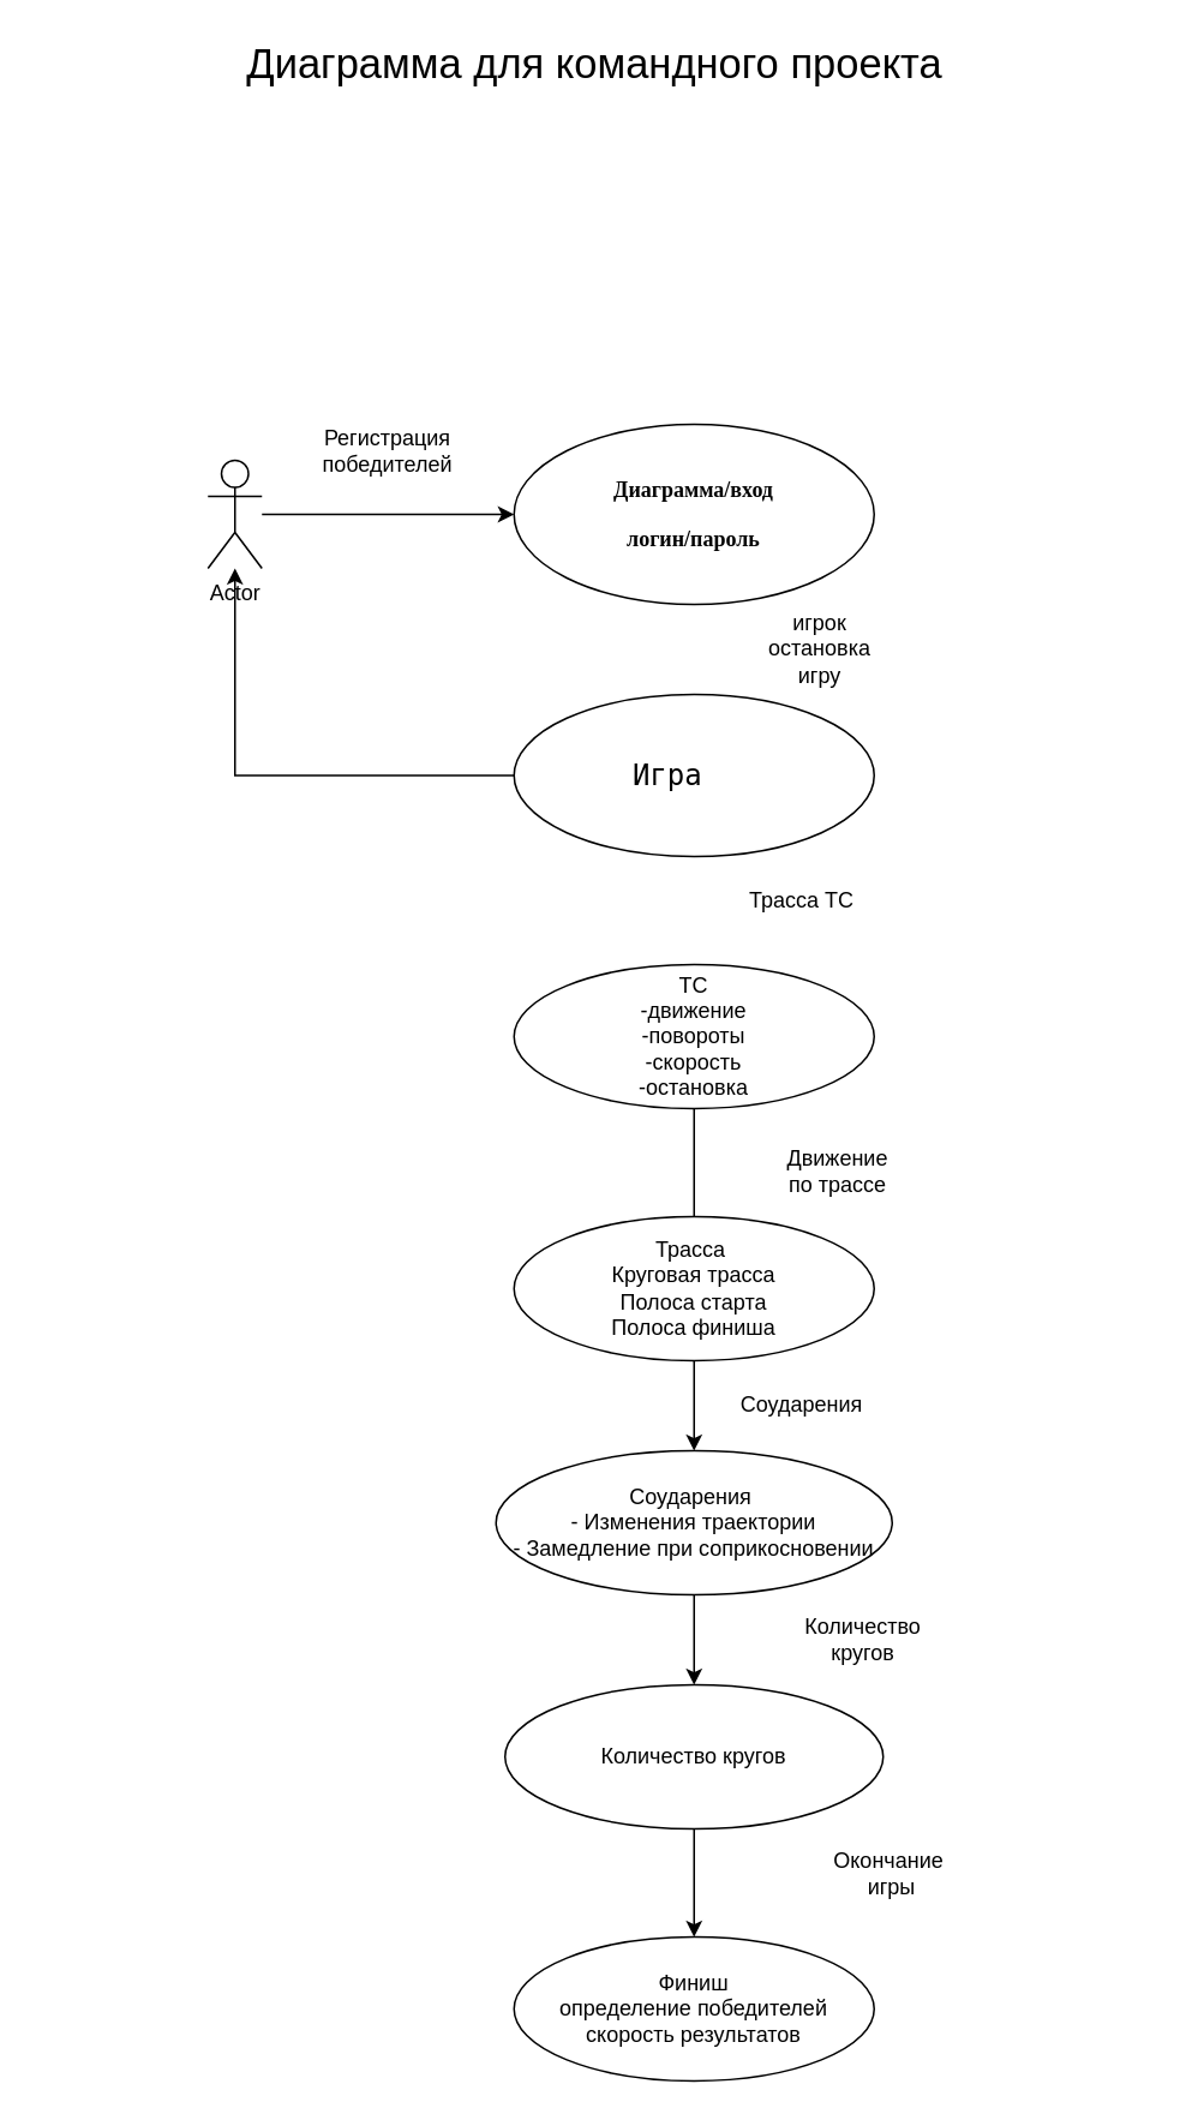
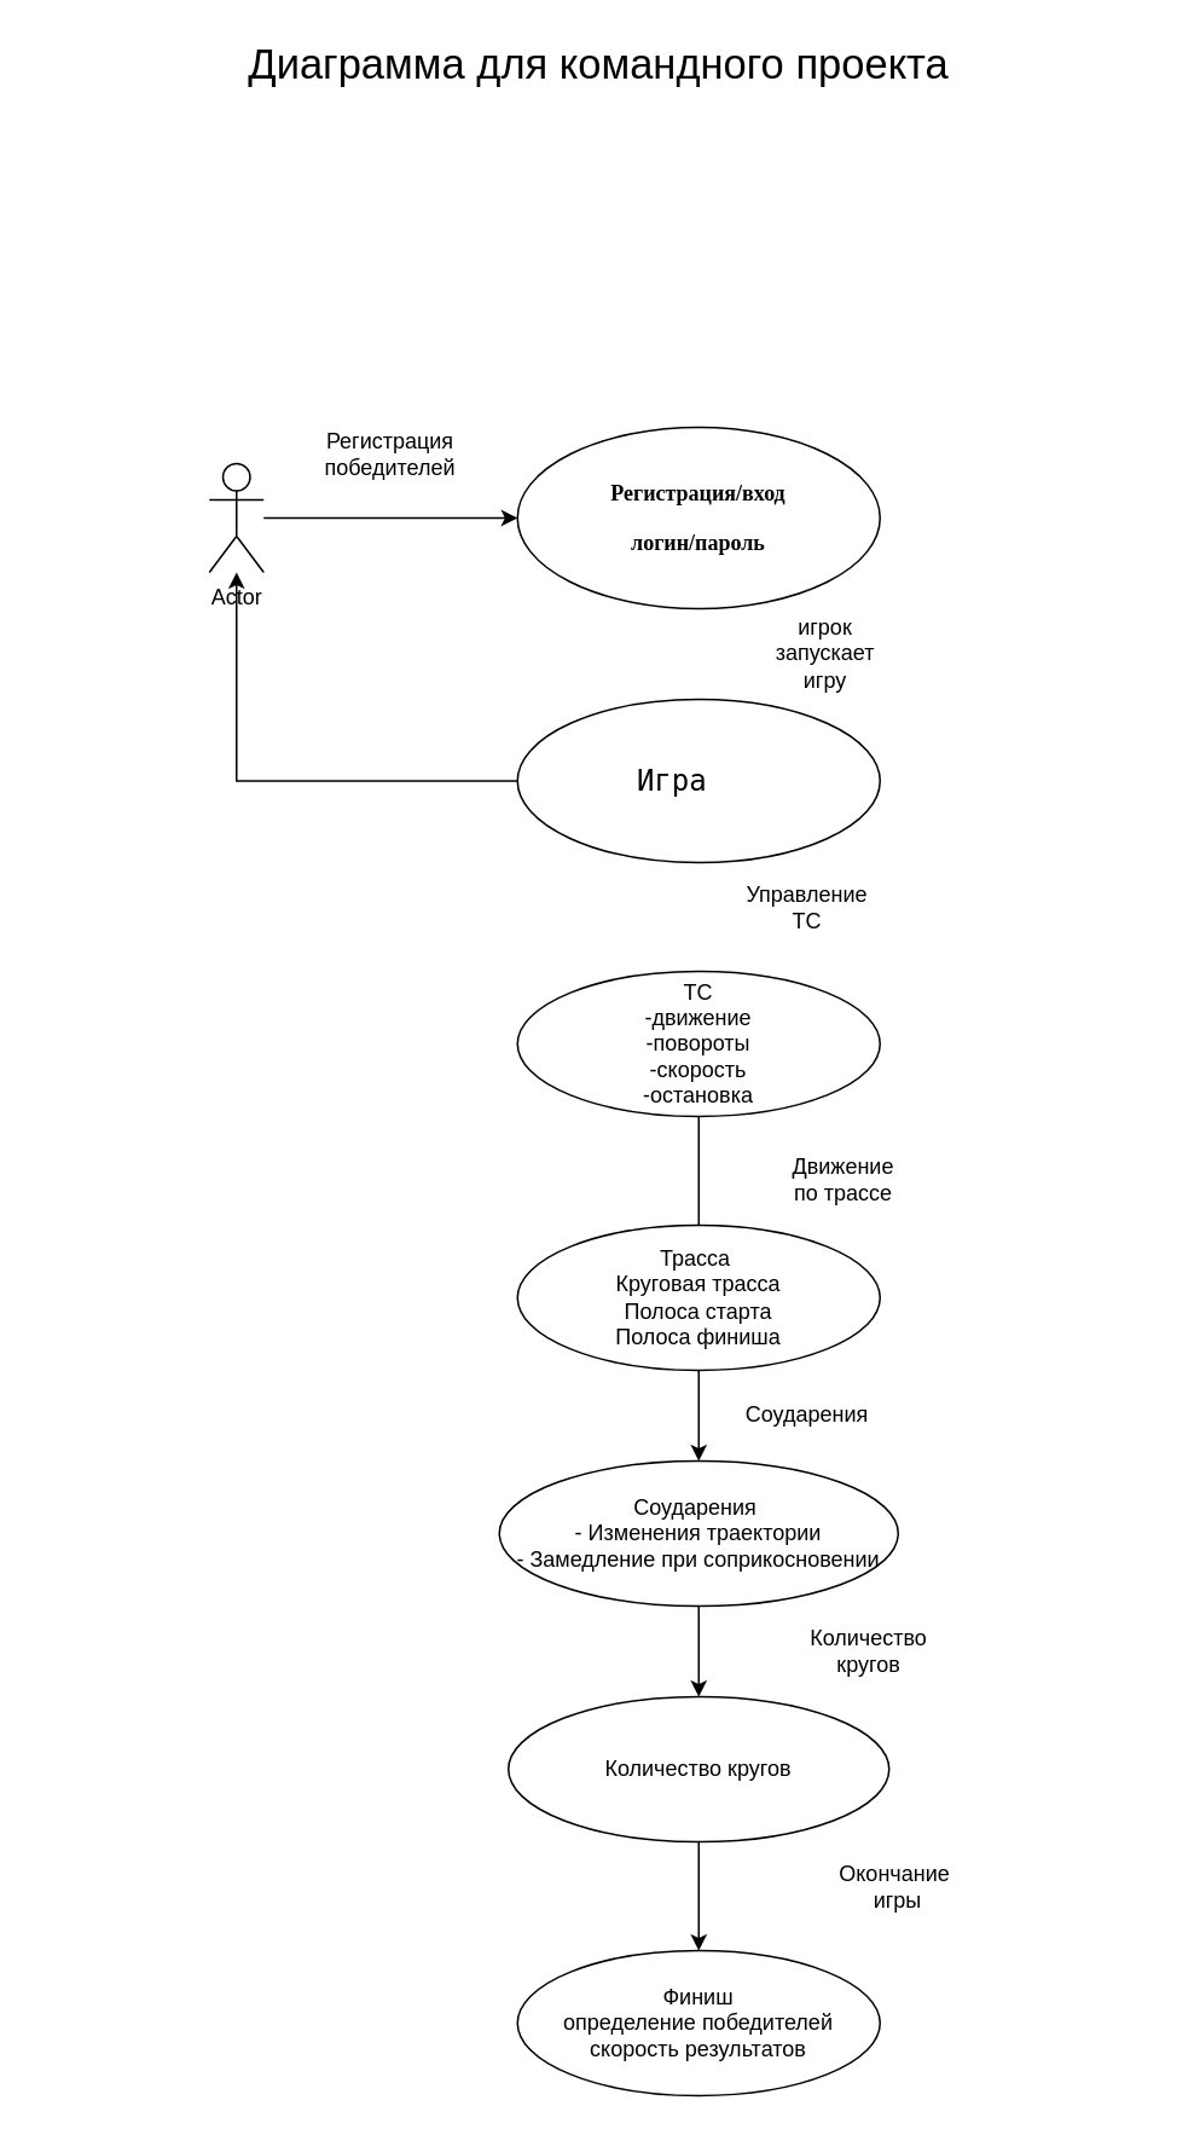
  <mxCell id="0" />
  <mxCell id="1" parent="0" />
  <mxCell id="2" value="Финиш&lt;div&gt;определение победителей&lt;/div&gt;&lt;div&gt;скорость результатов&lt;/div&gt;" style="ellipse;whiteSpace=wrap;html=1;" parent="1" vertex="1"><mxGeometry x="285" y="1075" width="200" height="80" as="geometry" /></mxCell>
  <mxCell id="3" value="" style="edgeStyle=orthogonalEdgeStyle;rounded=0;orthogonalLoop=1;jettySize=auto;html=1;" edge="1" parent="1" source="4" target="2"><mxGeometry relative="1" as="geometry" /></mxCell>
  <mxCell id="4" value="Количество кругов" style="ellipse;whiteSpace=wrap;html=1;" parent="1" vertex="1"><mxGeometry x="280" y="935" width="210" height="80" as="geometry" /></mxCell>
  <mxCell id="5" value="Actor" style="shape=umlActor;verticalLabelPosition=bottom;verticalAlign=top;html=1;outlineConnect=0;" parent="1" vertex="1"><mxGeometry x="115" y="255" width="30" height="60" as="geometry" /></mxCell>
  <mxCell id="6" value="" style="edgeStyle=orthogonalEdgeStyle;rounded=0;orthogonalLoop=1;jettySize=auto;html=1;" edge="1" parent="1" source="7" target="4"><mxGeometry relative="1" as="geometry" /></mxCell>
  <mxCell id="7" value="Соударения&amp;nbsp;&lt;div&gt;- Изменения траектории&lt;/div&gt;&lt;div&gt;- Замедление при соприкосновении&lt;/div&gt;" style="ellipse;whiteSpace=wrap;html=1;" parent="1" vertex="1"><mxGeometry x="275" y="805" width="220" height="80" as="geometry" /></mxCell>
  <mxCell id="8" style="edgeStyle=orthogonalEdgeStyle;rounded=0;orthogonalLoop=1;jettySize=auto;html=1;" edge="1" parent="1" source="9"><mxGeometry relative="1" as="geometry"><mxPoint x="385" y="695" as="targetPoint" /></mxGeometry></mxCell>
  <mxCell id="9" value="ТС&lt;div&gt;-движение&lt;/div&gt;&lt;div&gt;-повороты&lt;/div&gt;&lt;div&gt;-скорость&lt;/div&gt;&lt;div&gt;-остановка&lt;/div&gt;" style="ellipse;whiteSpace=wrap;html=1;" parent="1" vertex="1"><mxGeometry x="285" y="535" width="200" height="80" as="geometry" /></mxCell>
  <mxCell id="10" style="edgeStyle=orthogonalEdgeStyle;rounded=0;orthogonalLoop=1;jettySize=auto;html=1;entryX=0.5;entryY=0;entryDx=0;entryDy=0;" edge="1" parent="1" source="11" target="7"><mxGeometry relative="1" as="geometry" /></mxCell>
  <mxCell id="11" value="Трасса&amp;nbsp;&lt;div&gt;Круговая трасса&lt;/div&gt;&lt;div&gt;Полоса старта&lt;/div&gt;&lt;div&gt;Полоса финиша&lt;/div&gt;" style="ellipse;whiteSpace=wrap;html=1;" parent="1" vertex="1"><mxGeometry x="285" y="675" width="200" height="80" as="geometry" /></mxCell>
  <mxCell id="12" style="edgeStyle=orthogonalEdgeStyle;rounded=0;orthogonalLoop=1;jettySize=auto;html=1;" edge="1" parent="1" source="13" target="5"><mxGeometry relative="1" as="geometry" /></mxCell>
  <mxCell id="13" value="&lt;div style=&quot;&quot;&gt;&lt;pre style=&quot;font-family: &amp;quot;JetBrains Mono&amp;quot;, monospace;&quot;&gt;&lt;font style=&quot;font-size: 16px;&quot;&gt;Игра   &lt;/font&gt;&lt;/pre&gt;&lt;/div&gt;" style="ellipse;whiteSpace=wrap;html=1;" parent="1" vertex="1"><mxGeometry x="285" y="385" width="200" height="90" as="geometry" /></mxCell>
- <mxCell id="14" value="игрок остановка игру" style="text;html=1;align=center;verticalAlign=middle;whiteSpace=wrap;rounded=0;" parent="1" vertex="1"><mxGeometry x="425" y="345" width="60" height="30" as="geometry" /></mxCell>
- <mxCell id="15" value="Трасса ТС" style="text;html=1;align=center;verticalAlign=middle;whiteSpace=wrap;rounded=0;" vertex="1" parent="1"><mxGeometry x="415" y="485" width="60" height="30" as="geometry" /></mxCell>
+ <mxCell id="14" value="игрок запускает игру" style="text;html=1;align=center;verticalAlign=middle;whiteSpace=wrap;rounded=0;" parent="1" vertex="1"><mxGeometry x="425" y="345" width="60" height="30" as="geometry" /></mxCell>
+ <mxCell id="15" value="Управление ТС" style="text;html=1;align=center;verticalAlign=middle;whiteSpace=wrap;rounded=0;" vertex="1" parent="1"><mxGeometry x="415" y="485" width="60" height="30" as="geometry" /></mxCell>
  <mxCell id="16" value="Движение по трассе" style="text;html=1;align=center;verticalAlign=middle;whiteSpace=wrap;rounded=0;" vertex="1" parent="1"><mxGeometry x="435" y="635" width="60" height="30" as="geometry" /></mxCell>
  <mxCell id="17" value="Соударения" style="text;html=1;align=center;verticalAlign=middle;whiteSpace=wrap;rounded=0;" vertex="1" parent="1"><mxGeometry x="415" y="765" width="60" height="30" as="geometry" /></mxCell>
  <mxCell id="18" value="Количество кругов" style="text;html=1;align=center;verticalAlign=middle;whiteSpace=wrap;rounded=0;" vertex="1" parent="1"><mxGeometry x="449" y="895" width="60" height="30" as="geometry" /></mxCell>
- <mxCell id="19" value="&lt;div style=&quot;&quot;&gt;&lt;pre style=&quot;&quot;&gt;&lt;span style=&quot;background-color: rgb(255, 255, 255);&quot;&gt;&lt;b style=&quot;&quot;&gt;&lt;font style=&quot;&quot; face=&quot;Times New Roman&quot;&gt;Диаграмма/вход&lt;/font&gt;&lt;/b&gt;&lt;/span&gt;&lt;/pre&gt;&lt;pre style=&quot;&quot;&gt;&lt;span style=&quot;background-color: rgb(255, 255, 255);&quot;&gt;&lt;b style=&quot;&quot;&gt;&lt;font style=&quot;&quot; face=&quot;kFZz6svUgxL2AhobKIru&quot;&gt;логин/пароль&lt;/font&gt;&lt;/b&gt;&lt;/span&gt;&lt;/pre&gt;&lt;/div&gt;" style="ellipse;whiteSpace=wrap;html=1;fillColor=#FFFFFF;" vertex="1" parent="1"><mxGeometry x="285" y="235" width="200" height="100" as="geometry" /></mxCell>
+ <mxCell id="19" value="&lt;div style=&quot;&quot;&gt;&lt;pre style=&quot;&quot;&gt;&lt;span style=&quot;background-color: rgb(255, 255, 255);&quot;&gt;&lt;b style=&quot;&quot;&gt;&lt;font style=&quot;&quot; face=&quot;Times New Roman&quot;&gt;Регистрация/вход&lt;/font&gt;&lt;/b&gt;&lt;/span&gt;&lt;/pre&gt;&lt;pre style=&quot;&quot;&gt;&lt;span style=&quot;background-color: rgb(255, 255, 255);&quot;&gt;&lt;b style=&quot;&quot;&gt;&lt;font style=&quot;&quot; face=&quot;kFZz6svUgxL2AhobKIru&quot;&gt;логин/пароль&lt;/font&gt;&lt;/b&gt;&lt;/span&gt;&lt;/pre&gt;&lt;/div&gt;" style="ellipse;whiteSpace=wrap;html=1;fillColor=#FFFFFF;" vertex="1" parent="1"><mxGeometry x="285" y="235" width="200" height="100" as="geometry" /></mxCell>
  <mxCell id="20" style="edgeStyle=orthogonalEdgeStyle;rounded=0;orthogonalLoop=1;jettySize=auto;html=1;" edge="1" parent="1" source="5"><mxGeometry relative="1" as="geometry"><mxPoint x="285" y="285" as="targetPoint" /></mxGeometry></mxCell>
  <mxCell id="21" value="Регистрация победителей" style="text;html=1;align=center;verticalAlign=middle;whiteSpace=wrap;rounded=0;" vertex="1" parent="1"><mxGeometry x="185" y="235" width="60" height="30" as="geometry" /></mxCell>
  <mxCell id="22" value="Окончание&amp;nbsp;&lt;div&gt;игры&lt;/div&gt;" style="text;html=1;align=center;verticalAlign=middle;whiteSpace=wrap;rounded=0;" vertex="1" parent="1"><mxGeometry x="465" y="1025" width="60" height="30" as="geometry" /></mxCell>
  <mxCell id="23" value="&lt;font style=&quot;font-size: 23px;&quot;&gt;Диаграмма для командного проекта&lt;/font&gt;" style="text;html=1;align=center;verticalAlign=middle;whiteSpace=wrap;rounded=0;" vertex="1" parent="1"><mxGeometry x="20" y="20" width="620" height="30" as="geometry" /></mxCell>
